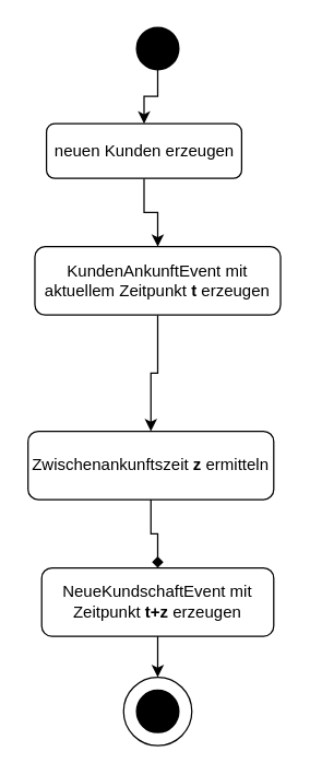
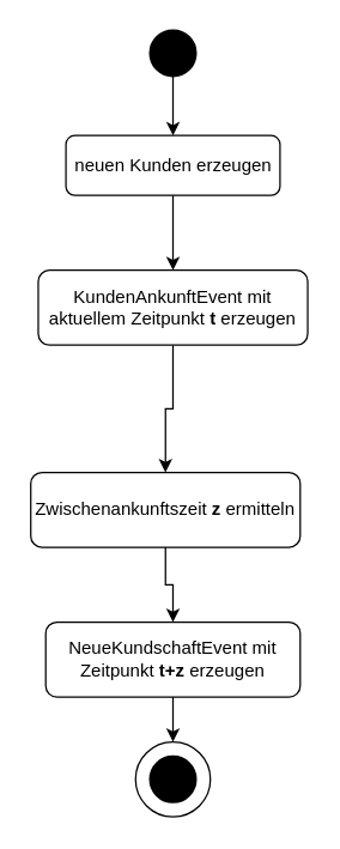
  <mxCell id="0" />
  <mxCell id="1" parent="0" />
  <mxCell id="2" style="edgeStyle=orthogonalEdgeStyle;rounded=0;orthogonalLoop=1;jettySize=auto;html=1;exitX=0.5;exitY=1;exitDx=0;exitDy=0;entryX=0.5;entryY=0;entryDx=0;entryDy=0;" parent="1" source="3" target="11" edge="1"><mxGeometry relative="1" as="geometry"><mxPoint x="115" y="190" as="targetPoint" /></mxGeometry></mxCell>
- <mxCell id="3" value="neuen Kunden erzeugen" style="rounded=1;whiteSpace=wrap;html=1;fontSize=12;glass=0;strokeWidth=1;shadow=0;" parent="1" vertex="1"><mxGeometry x="33.5" y="90" width="143" height="40" as="geometry" /></mxCell>
+ <mxCell id="3" value="neuen Kunden erzeugen" style="rounded=1;whiteSpace=wrap;html=1;fontSize=12;glass=0;strokeWidth=1;shadow=0;" parent="1" vertex="1"><mxGeometry x="43.5" y="90" width="143" height="40" as="geometry" /></mxCell>
  <mxCell id="4" style="edgeStyle=orthogonalEdgeStyle;rounded=0;orthogonalLoop=1;jettySize=auto;html=1;exitX=0.5;exitY=1;exitDx=0;exitDy=0;exitPerimeter=0;entryX=0.5;entryY=0;entryDx=0;entryDy=0;" parent="1" source="5" target="3" edge="1"><mxGeometry relative="1" as="geometry" /></mxCell>
  <mxCell id="5" value="" style="strokeWidth=2;html=1;shape=mxgraph.flowchart.start_2;whiteSpace=wrap;fillColor=#000000;" parent="1" vertex="1"><mxGeometry x="100" y="20" width="30" height="30" as="geometry" /></mxCell>
  <mxCell id="6" style="edgeStyle=orthogonalEdgeStyle;rounded=0;orthogonalLoop=1;jettySize=auto;html=1;exitX=0.5;exitY=1;exitDx=0;exitDy=0;entryX=0.5;entryY=0;entryDx=0;entryDy=0;entryPerimeter=0;" parent="1" source="7" target="9" edge="1"><mxGeometry relative="1" as="geometry" /></mxCell>
  <mxCell id="7" value="NeueKundschaftEvent mit Zeitpunkt &lt;b&gt;t+z&lt;/b&gt; erzeugen" style="rounded=1;whiteSpace=wrap;html=1;fontSize=12;glass=0;strokeWidth=1;shadow=0;" parent="1" vertex="1"><mxGeometry x="30" y="415" width="170" height="50" as="geometry" /></mxCell>
  <mxCell id="8" value="" style="strokeWidth=2;html=1;shape=mxgraph.flowchart.start_2;whiteSpace=wrap;fillColor=#000000;" parent="1" vertex="1"><mxGeometry x="100" y="505" width="30" height="30" as="geometry" /></mxCell>
  <mxCell id="9" value="" style="strokeWidth=1;html=1;shape=mxgraph.flowchart.start_2;whiteSpace=wrap;fillColor=none;" parent="1" vertex="1"><mxGeometry x="90" y="495" width="50" height="50" as="geometry" /></mxCell>
  <mxCell id="10" style="edgeStyle=orthogonalEdgeStyle;rounded=0;orthogonalLoop=1;jettySize=auto;html=1;exitX=0.5;exitY=1;exitDx=0;exitDy=0;entryX=0.5;entryY=0;entryDx=0;entryDy=0;" edge="1" parent="1" source="11" target="13"><mxGeometry relative="1" as="geometry" /></mxCell>
  <mxCell id="11" value="KundenAnkunftEvent mit aktuellem Zeitpunkt &lt;b&gt;t&lt;/b&gt; erzeugen" style="rounded=1;whiteSpace=wrap;html=1;fontSize=12;glass=0;strokeWidth=1;shadow=0;" vertex="1" parent="1"><mxGeometry x="25" y="180" width="180" height="50" as="geometry" /></mxCell>
- <mxCell id="12" style="edgeStyle=orthogonalEdgeStyle;rounded=0;orthogonalLoop=1;jettySize=auto;html=1;exitX=0.5;exitY=1;exitDx=0;exitDy=0;entryX=0.5;entryY=0;entryDx=0;entryDy=0;endArrow=diamond;" edge="1" parent="1" source="13" target="7"><mxGeometry relative="1" as="geometry" /></mxCell>
+ <mxCell id="12" style="edgeStyle=orthogonalEdgeStyle;rounded=0;orthogonalLoop=1;jettySize=auto;html=1;exitX=0.5;exitY=1;exitDx=0;exitDy=0;entryX=0.5;entryY=0;entryDx=0;entryDy=0;" edge="1" parent="1" source="13" target="7"><mxGeometry relative="1" as="geometry" /></mxCell>
  <mxCell id="13" value="Zwischenankunftszeit &lt;b&gt;z&lt;/b&gt; ermitteln" style="rounded=1;whiteSpace=wrap;html=1;fontSize=12;glass=0;strokeWidth=1;shadow=0;" vertex="1" parent="1"><mxGeometry x="20" y="315" width="180" height="50" as="geometry" /></mxCell>
